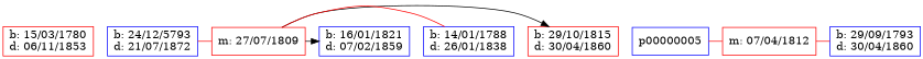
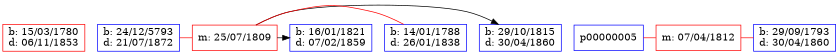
  digraph {
    node [color=blue shape=box style=solid]
    edge [arrowhead=none color=red]
    n1 [color=red label="b: 15/03/1780\nd: 06/11/1853"]
-   n2 [color=red label="b: 29/10/1815\nd: 30/04/1860"]
+   n2 [label="b: 29/10/1815\nd: 30/04/1860"]
    n3 [label="b: 14/01/1788\nd: 26/01/1838"]
    n4 [label="b: 16/01/1821\nd: 07/02/1859"]
    n5 [label="b: 29/09/1793\nd: 30/04/1860"]
    n6 [label="b: 24/12/5793\nd: 21/07/1872"]
-   n7 [color=red label="m: 27/07/1809"]
+   n7 [color=red label="m: 25/07/1809"]
    p00000005
    n9 [color=red label="m: 07/04/1812"]
    subgraph sub_1 {
      rank=same
      n1
      n2
    }
    subgraph sub_2 {
      rank=same
      n2
      n3
    }
    subgraph sub_3 {
      rank=same
      n4
      n5
    }
    subgraph sub_4 {
      rank=same
      n4
      n6
    }
    subgraph sub_5 {
      rank=same
      n3
      n6
      n7
    }
    subgraph sub_6 {
      rank=same
      n5
      p00000005
      n9
    }
    n6 -> n7
    n7 -> n2 [arrowhead="" color=""]
    n7 -> n3
    n7 -> n4 [arrowhead="" color=""]
    p00000005 -> n9
    n9 -> n5
  }
